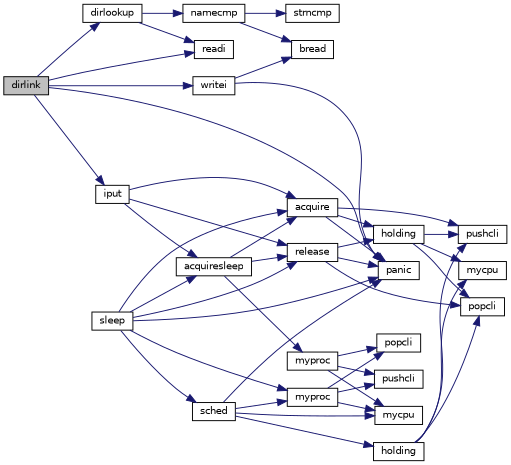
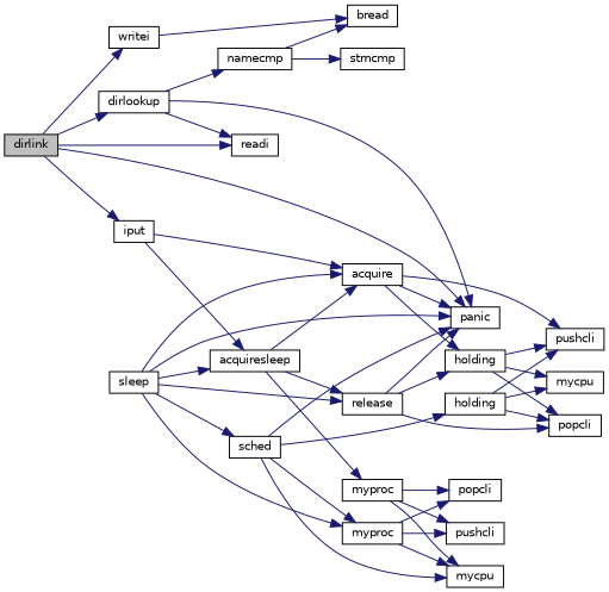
  digraph {
    rankdir=LR
    node [color=black fillcolor=white fontname=Helvetica fontsize=10 shape=record style=filled]
    edge [color=midnightblue fontname=Helvetica fontsize=10 labelfontname=Helvetica labelfontsize=10 style=solid]
    n1 [fillcolor=grey75 fontcolor=black height=0.2 label=dirlink width=0.4]
    n2 [height=0.2 label=dirlookup width=0.4]
    n3 [height=0.2 label=panic width=0.4]
    n4 [height=0.2 label=readi width=0.4]
    n5 [height=0.2 label=iput width=0.4]
    n6 [height=0.2 label=writei width=0.4]
    n7 [height=0.2 label=namecmp width=0.4]
    n8 [height=0.2 label=acquire width=0.4]
    n9 [height=0.2 label=acquiresleep width=0.4]
    n10 [height=0.2 label=release width=0.4]
    n11 [height=0.2 label=bread width=0.4]
    n12 [height=0.2 label=strncmp width=0.4]
    n13 [height=0.2 label=holding width=0.4]
    n14 [height=0.2 label=pushcli width=0.4]
    n15 [height=0.2 label=myproc width=0.4]
    n16 [height=0.2 label=popcli width=0.4]
    n17 [height=0.2 label=mycpu width=0.4]
    n18 [height=0.2 label=mycpu width=0.4]
    n19 [height=0.2 label=popcli width=0.4]
    n20 [height=0.2 label=pushcli width=0.4]
    n21 [height=0.2 label=sleep width=0.4]
    n22 [height=0.2 label=myproc width=0.4]
    n23 [height=0.2 label=sched width=0.4]
    n24 [height=0.2 label=holding width=0.4]
    n1 -> n2
    n1 -> n3
    n1 -> n4
    n1 -> n5
    n1 -> n6
-   n6 -> n3
+   n2 -> n3
    n2 -> n4
    n2 -> n7
    n5 -> n8
    n5 -> n9
-   n5 -> n10
    n6 -> n11
    n7 -> n11
    n7 -> n12
    n8 -> n3
    n8 -> n13
    n8 -> n14
    n9 -> n8
    n9 -> n10
    n9 -> n15
    n10 -> n3
    n10 -> n13
    n10 -> n16
    n13 -> n14
    n13 -> n16
    n13 -> n17
    n15 -> n18
    n15 -> n19
    n15 -> n20
    n21 -> n3
    n21 -> n8
    n21 -> n9
    n21 -> n10
    n21 -> n22
    n21 -> n23
    n22 -> n18
    n22 -> n19
    n22 -> n20
    n23 -> n3
    n23 -> n18
    n23 -> n22
    n23 -> n24
    n24 -> n14
    n24 -> n16
    n24 -> n17
  }
